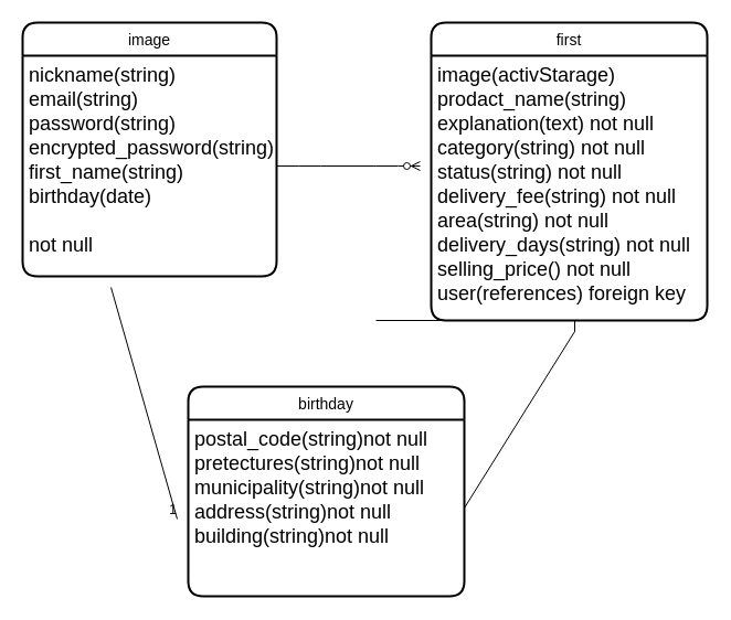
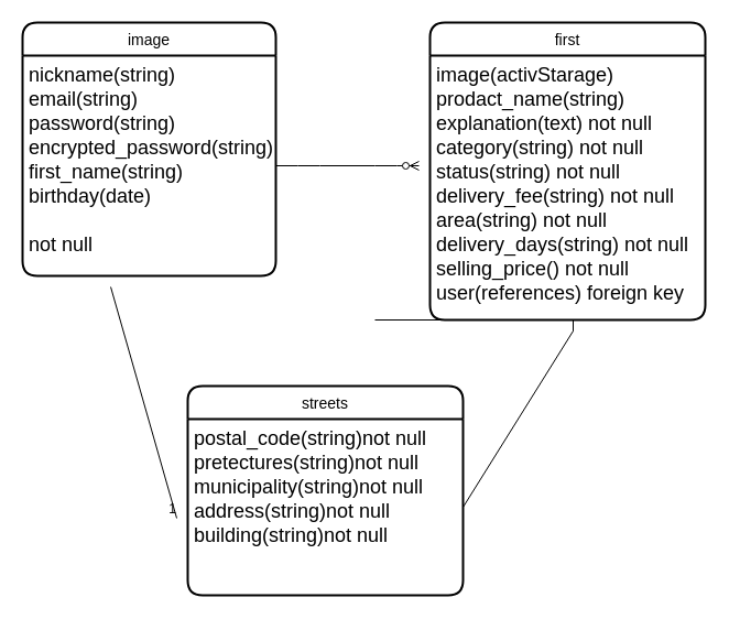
  <mxCell id="0" />
  <mxCell id="1" parent="0" />
  <mxCell id="2" value="" style="edgeStyle=entityRelationEdgeStyle;fontSize=16;html=1;endArrow=ERzeroToMany;endFill=1;exitX=1;exitY=0.5;exitDx=0;exitDy=0;" edge="1" parent="1" source="10"><mxGeometry width="100" height="100" relative="1" as="geometry"><mxPoint x="240" y="205" as="sourcePoint" /><mxPoint x="380" y="150" as="targetPoint" /></mxGeometry></mxCell>
  <mxCell id="3" value="" style="endArrow=none;html=1;rounded=0;fontSize=16;" edge="1" parent="1"><mxGeometry relative="1" as="geometry"><mxPoint x="340" y="290" as="sourcePoint" /><mxPoint x="500" y="290" as="targetPoint" /></mxGeometry></mxCell>
- <mxCell id="4" value="birthday" style="swimlane;childLayout=stackLayout;horizontal=1;startSize=30;horizontalStack=0;rounded=1;fontSize=14;fontStyle=0;strokeWidth=2;resizeParent=0;resizeLast=1;shadow=0;dashed=0;align=center;labelBackgroundColor=none;" vertex="1" parent="1"><mxGeometry x="170" y="350" width="250" height="190" as="geometry" /></mxCell>
+ <mxCell id="4" value="streets" style="swimlane;childLayout=stackLayout;horizontal=1;startSize=30;horizontalStack=0;rounded=1;fontSize=14;fontStyle=0;strokeWidth=2;resizeParent=0;resizeLast=1;shadow=0;dashed=0;align=center;labelBackgroundColor=none;" vertex="1" parent="1"><mxGeometry x="170" y="350" width="250" height="190" as="geometry" /></mxCell>
  <mxCell id="5" value="postal_code(string)not null&#10;pretectures(string)not null&#10;municipality(string)not null&#10;address(string)not null&#10;building(string)not null" style="align=left;strokeColor=none;fillColor=none;spacingLeft=4;fontSize=18;verticalAlign=top;resizable=0;rotatable=0;part=1;" vertex="1" parent="4"><mxGeometry y="30" width="250" height="160" as="geometry" /></mxCell>
  <mxCell id="6" value="" style="endArrow=none;html=1;rounded=0;fontSize=18;exitX=0.348;exitY=1.05;exitDx=0;exitDy=0;exitPerimeter=0;" edge="1" parent="1" source="10"><mxGeometry relative="1" as="geometry"><mxPoint x="-20" y="340" as="sourcePoint" /><mxPoint x="160" y="470" as="targetPoint" /></mxGeometry></mxCell>
  <mxCell id="7" value="1" style="resizable=0;html=1;align=right;verticalAlign=bottom;" connectable="0" vertex="1" parent="6"><mxGeometry x="1" relative="1" as="geometry" /></mxCell>
  <mxCell id="8" value="" style="endArrow=none;html=1;rounded=0;fontSize=18;" edge="1" parent="1"><mxGeometry relative="1" as="geometry"><mxPoint x="420" y="460" as="sourcePoint" /><mxPoint x="520" y="300" as="targetPoint" /><Array as="points"><mxPoint x="520" y="300" /><mxPoint x="520" y="290" /></Array></mxGeometry></mxCell>
  <mxCell id="9" value="image" style="swimlane;childLayout=stackLayout;horizontal=1;startSize=30;horizontalStack=0;rounded=1;fontSize=14;fontStyle=0;strokeWidth=2;resizeParent=0;resizeLast=1;shadow=0;dashed=0;align=center;labelBackgroundColor=none;" vertex="1" parent="1"><mxGeometry x="20" y="20" width="230" height="230" as="geometry" /></mxCell>
  <mxCell id="10" value="nickname(string)&#10;email(string)&#10;password(string)&#10;encrypted_password(string)&#10;first_name(string)&#10;birthday(date)&#10;&#10;not null" style="align=left;strokeColor=none;fillColor=none;spacingLeft=4;fontSize=18;verticalAlign=top;resizable=0;rotatable=0;part=1;" vertex="1" parent="9"><mxGeometry y="30" width="230" height="200" as="geometry" /></mxCell>
  <mxCell id="11" value="first" style="swimlane;childLayout=stackLayout;horizontal=1;startSize=30;horizontalStack=0;rounded=1;fontSize=14;fontStyle=0;strokeWidth=2;resizeParent=0;resizeLast=1;shadow=0;dashed=0;align=center;labelBackgroundColor=none;" vertex="1" parent="1"><mxGeometry x="390" y="20" width="250" height="270" as="geometry" /></mxCell>
  <mxCell id="12" value="image(activStarage)&#10;prodact_name(string)&#10;explanation(text) not null&#10;category(string) not null&#10;status(string) not null&#10;delivery_fee(string) not null&#10;area(string) not null&#10;delivery_days(string) not null&#10;selling_price() not null&#10;user(references) foreign key" style="align=left;strokeColor=none;fillColor=none;spacingLeft=4;fontSize=18;verticalAlign=top;resizable=0;rotatable=0;part=1;" vertex="1" parent="11"><mxGeometry y="30" width="250" height="240" as="geometry" /></mxCell>
